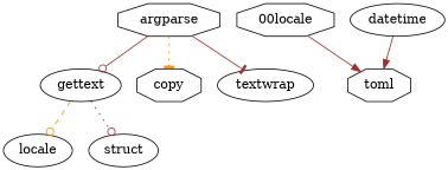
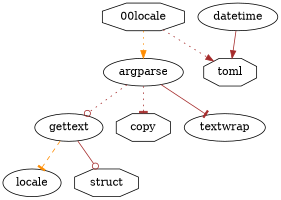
  digraph {
    node [shape=octagon]
    edge [arrowhead=odot color=brown style=solid]
    n1 [label=gettext shape=ellipse]
    n2 [label=locale shape=ellipse]
-   n3 [label=struct shape=ellipse]
-   n4 [label=argparse]
+   n3 [label=struct]
+   n4 [label=argparse shape=ellipse]
    n5 [label=copy]
    n6 [label=textwrap shape=ellipse]
    n7 [label="00locale"]
    n8 [label=toml]
    n9 [label=datetime shape=ellipse]
-   n1 -> n2 [color=darkorange style=dashed]
-   n1 -> n3 [style=dotted]
-   n4 -> n1
-   n4 -> n5 [arrowhead=tee color=darkorange style=dotted]
+   n1 -> n2 [arrowhead=tee color=darkorange style=dashed]
+   n1 -> n3
+   n4 -> n1 [style=dotted]
+   n4 -> n5 [arrowhead=tee style=dotted]
    n4 -> n6 [arrowhead=tee]
-   n7 -> n8 [arrowhead=normal]
+   n7 -> n4 [arrowhead=normal color=darkorange style=dotted]
+   n7 -> n8 [arrowhead=normal style=dotted]
    n9 -> n8 [arrowhead=normal]
  }
